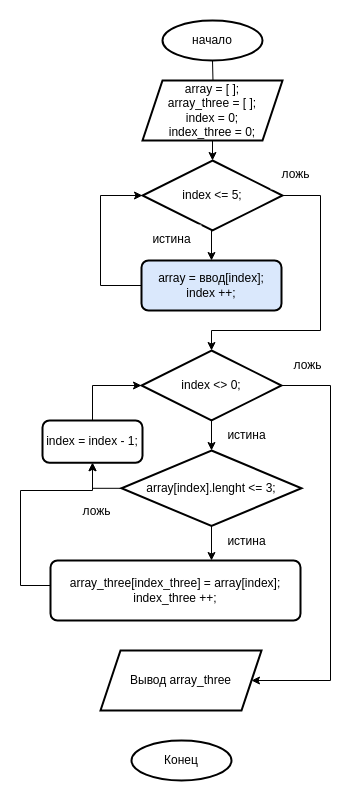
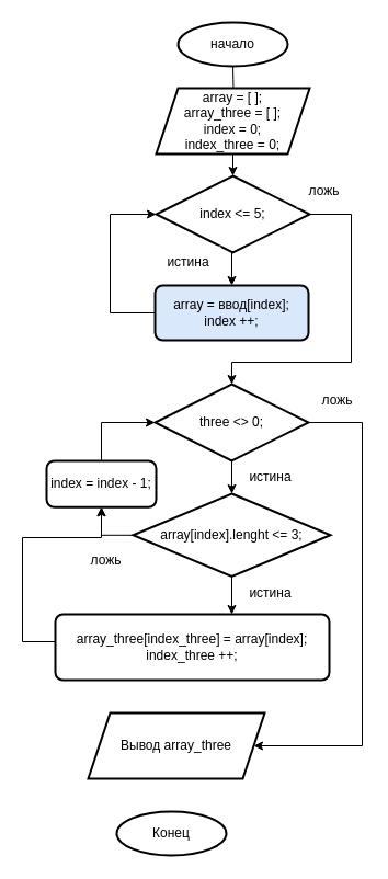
  <mxCell id="0" />
  <mxCell id="1" parent="0" />
  <mxCell id="2" value="" style="edgeStyle=orthogonalEdgeStyle;rounded=0;orthogonalLoop=1;jettySize=auto;html=1;" edge="1" parent="1" target="4"><mxGeometry relative="1" as="geometry"><mxPoint x="212" y="60" as="sourcePoint" /></mxGeometry></mxCell>
  <mxCell id="3" style="edgeStyle=orthogonalEdgeStyle;rounded=0;orthogonalLoop=1;jettySize=auto;html=1;exitX=0.5;exitY=1;exitDx=0;exitDy=0;entryX=0.5;entryY=0;entryDx=0;entryDy=0;" edge="1" parent="1" source="4" target="7"><mxGeometry relative="1" as="geometry" /></mxCell>
  <mxCell id="4" value="array = [ ];&lt;br&gt;array_three = [ ];&lt;br&gt;index = 0;&lt;br&gt;index_three = 0;" style="shape=parallelogram;perimeter=parallelogramPerimeter;whiteSpace=wrap;html=1;fixedSize=1;strokeWidth=2;" vertex="1" parent="1"><mxGeometry x="142" y="80" width="140" height="60" as="geometry" /></mxCell>
  <mxCell id="5" style="edgeStyle=orthogonalEdgeStyle;rounded=0;orthogonalLoop=1;jettySize=auto;html=1;exitX=0.5;exitY=1;exitDx=0;exitDy=0;entryX=0.5;entryY=0;entryDx=0;entryDy=0;" edge="1" parent="1" source="7" target="9"><mxGeometry relative="1" as="geometry" /></mxCell>
  <mxCell id="6" style="edgeStyle=orthogonalEdgeStyle;rounded=0;orthogonalLoop=1;jettySize=auto;html=1;exitX=1;exitY=0.5;exitDx=0;exitDy=0;entryX=0.5;entryY=0;entryDx=0;entryDy=0;" edge="1" parent="1" source="7" target="14"><mxGeometry relative="1" as="geometry"><Array as="points"><mxPoint x="320" y="195" /><mxPoint x="320" y="330" /><mxPoint x="211" y="330" /></Array></mxGeometry></mxCell>
  <mxCell id="7" value="index &amp;lt;= 5;" style="rhombus;whiteSpace=wrap;html=1;strokeWidth=2;" vertex="1" parent="1"><mxGeometry x="142" y="160" width="140" height="70" as="geometry" /></mxCell>
  <mxCell id="8" style="edgeStyle=orthogonalEdgeStyle;rounded=0;orthogonalLoop=1;jettySize=auto;html=1;entryX=0;entryY=0.5;entryDx=0;entryDy=0;" edge="1" parent="1" source="9" target="7"><mxGeometry relative="1" as="geometry"><Array as="points"><mxPoint x="100" y="285" /><mxPoint x="100" y="195" /></Array></mxGeometry></mxCell>
  <mxCell id="9" value="array = ввод[index];&lt;br&gt;index ++;" style="rounded=1;whiteSpace=wrap;html=1;absoluteArcSize=1;arcSize=14;strokeWidth=2;fillColor=#dae8fc;" vertex="1" parent="1"><mxGeometry x="141" y="260" width="140" height="50" as="geometry" /></mxCell>
  <mxCell id="10" value="начало&lt;br&gt;" style="strokeWidth=2;html=1;shape=mxgraph.flowchart.start_1;whiteSpace=wrap;" vertex="1" parent="1"><mxGeometry x="162" y="20" width="100" height="40" as="geometry" /></mxCell>
  <mxCell id="11" value="истина&lt;br&gt;" style="text;html=1;align=center;verticalAlign=middle;resizable=0;points=[];autosize=1;fillColor=default;gradientColor=none;opacity=70;" vertex="1" parent="1"><mxGeometry x="141" y="224" width="60" height="30" as="geometry" /></mxCell>
  <mxCell id="12" value="" style="edgeStyle=orthogonalEdgeStyle;rounded=0;orthogonalLoop=1;jettySize=auto;html=1;" edge="1" parent="1" source="14" target="18"><mxGeometry relative="1" as="geometry" /></mxCell>
  <mxCell id="13" value="" style="edgeStyle=orthogonalEdgeStyle;rounded=0;orthogonalLoop=1;jettySize=auto;html=1;" edge="1" parent="1" source="14" target="26"><mxGeometry relative="1" as="geometry"><Array as="points"><mxPoint x="330" y="385" /><mxPoint x="330" y="680" /></Array></mxGeometry></mxCell>
- <mxCell id="14" value="index &amp;lt;&amp;gt; 0;" style="rhombus;whiteSpace=wrap;html=1;strokeWidth=2;fillColor=default;gradientColor=none;" vertex="1" parent="1"><mxGeometry x="141" y="350" width="140" height="70" as="geometry" /></mxCell>
+ <mxCell id="14" value="three &amp;lt;&amp;gt; 0;" style="rhombus;whiteSpace=wrap;html=1;strokeWidth=2;fillColor=default;gradientColor=none;" vertex="1" parent="1"><mxGeometry x="141" y="350" width="140" height="70" as="geometry" /></mxCell>
  <mxCell id="15" value="ложь" style="text;html=1;align=center;verticalAlign=middle;resizable=0;points=[];autosize=1;fillColor=default;gradientColor=none;opacity=70;" vertex="1" parent="1"><mxGeometry x="270" y="159" width="50" height="30" as="geometry" /></mxCell>
  <mxCell id="16" value="" style="edgeStyle=orthogonalEdgeStyle;rounded=0;orthogonalLoop=1;jettySize=auto;html=1;entryX=0.644;entryY=0;entryDx=0;entryDy=0;entryPerimeter=0;" edge="1" parent="1" source="18" target="21"><mxGeometry relative="1" as="geometry" /></mxCell>
  <mxCell id="17" style="edgeStyle=orthogonalEdgeStyle;rounded=0;orthogonalLoop=1;jettySize=auto;html=1;entryX=0.5;entryY=1;entryDx=0;entryDy=0;" edge="1" parent="1" source="18" target="23"><mxGeometry relative="1" as="geometry"><Array as="points"><mxPoint x="92" y="488" /></Array></mxGeometry></mxCell>
  <mxCell id="18" value="array[index].lenght &amp;lt;= 3;" style="rhombus;whiteSpace=wrap;html=1;strokeWidth=2;fillColor=default;gradientColor=none;" vertex="1" parent="1"><mxGeometry x="121" y="450" width="180" height="75.5" as="geometry" /></mxCell>
  <mxCell id="19" value="истина&lt;br&gt;" style="text;html=1;align=center;verticalAlign=middle;resizable=0;points=[];autosize=1;fillColor=default;gradientColor=none;opacity=70;" vertex="1" parent="1"><mxGeometry x="216" y="420" width="60" height="30" as="geometry" /></mxCell>
  <mxCell id="20" style="edgeStyle=orthogonalEdgeStyle;rounded=0;orthogonalLoop=1;jettySize=auto;html=1;entryX=0.5;entryY=1;entryDx=0;entryDy=0;" edge="1" parent="1" source="21" target="23"><mxGeometry relative="1" as="geometry"><Array as="points"><mxPoint x="20" y="585" /><mxPoint x="20" y="490" /><mxPoint x="92" y="490" /></Array></mxGeometry></mxCell>
  <mxCell id="21" value="array_three[index_three]&amp;nbsp;= array[index];&lt;br&gt;index_three ++;" style="rounded=1;whiteSpace=wrap;html=1;absoluteArcSize=1;arcSize=14;strokeWidth=2;fillColor=default;gradientColor=none;" vertex="1" parent="1"><mxGeometry x="50" y="560" width="250" height="60" as="geometry" /></mxCell>
  <mxCell id="22" style="edgeStyle=orthogonalEdgeStyle;rounded=0;orthogonalLoop=1;jettySize=auto;html=1;entryX=0;entryY=0.5;entryDx=0;entryDy=0;" edge="1" parent="1" source="23" target="14"><mxGeometry relative="1" as="geometry" /></mxCell>
  <mxCell id="23" value="index = index - 1;" style="rounded=1;whiteSpace=wrap;html=1;absoluteArcSize=1;arcSize=14;strokeWidth=2;fillColor=default;gradientColor=none;" vertex="1" parent="1"><mxGeometry x="42" y="420" width="100" height="42.25" as="geometry" /></mxCell>
  <mxCell id="24" value="ложь" style="text;html=1;align=center;verticalAlign=middle;resizable=0;points=[];autosize=1;fillColor=default;gradientColor=none;opacity=70;" vertex="1" parent="1"><mxGeometry x="71" y="495.5" width="50" height="30" as="geometry" /></mxCell>
  <mxCell id="25" value="истина&lt;br&gt;" style="text;html=1;align=center;verticalAlign=middle;resizable=0;points=[];autosize=1;fillColor=default;gradientColor=none;opacity=70;" vertex="1" parent="1"><mxGeometry x="216" y="525.5" width="60" height="30" as="geometry" /></mxCell>
- <mxCell id="26" value="Вывод array_three" style="shape=parallelogram;perimeter=parallelogramPerimeter;whiteSpace=wrap;html=1;fixedSize=1;strokeWidth=2;gradientColor=none;" vertex="1" parent="1"><mxGeometry x="100" y="650" width="161" height="60" as="geometry" /></mxCell>
+ <mxCell id="26" value="Вывод array_three" style="shape=parallelogram;perimeter=parallelogramPerimeter;whiteSpace=wrap;html=1;fixedSize=1;strokeWidth=2;gradientColor=none;" vertex="1" parent="1"><mxGeometry x="80" y="650" width="161" height="60" as="geometry" /></mxCell>
  <mxCell id="27" value="ложь" style="text;html=1;align=center;verticalAlign=middle;resizable=0;points=[];autosize=1;fillColor=default;gradientColor=none;opacity=70;" vertex="1" parent="1"><mxGeometry x="282" y="350" width="50" height="30" as="geometry" /></mxCell>
- <mxCell id="28" value="Конец" style="strokeWidth=2;html=1;shape=mxgraph.flowchart.start_1;whiteSpace=wrap;fillColor=default;gradientColor=none;" vertex="1" parent="1"><mxGeometry x="131" y="740" width="100" height="40" as="geometry" /></mxCell>
+ <mxCell id="28" value="Конец" style="strokeWidth=2;html=1;shape=mxgraph.flowchart.start_1;whiteSpace=wrap;fillColor=default;gradientColor=none;" vertex="1" parent="1"><mxGeometry x="106" y="740" width="100" height="40" as="geometry" /></mxCell>
